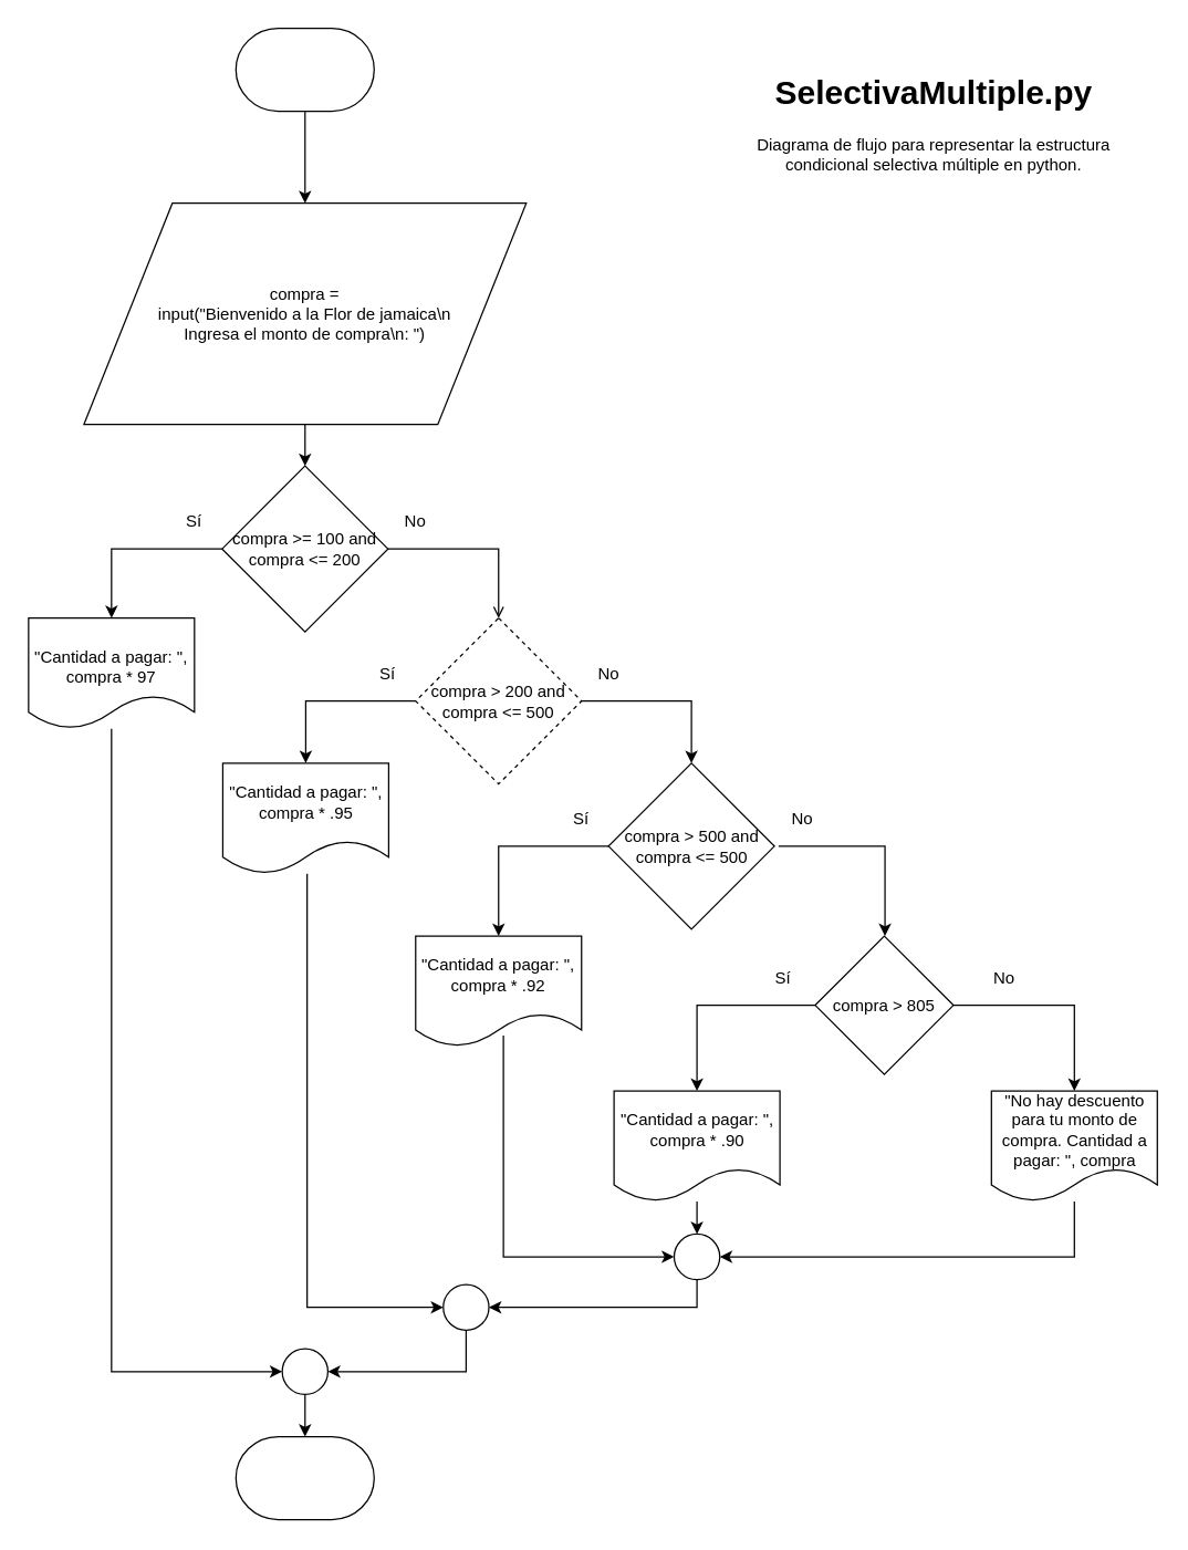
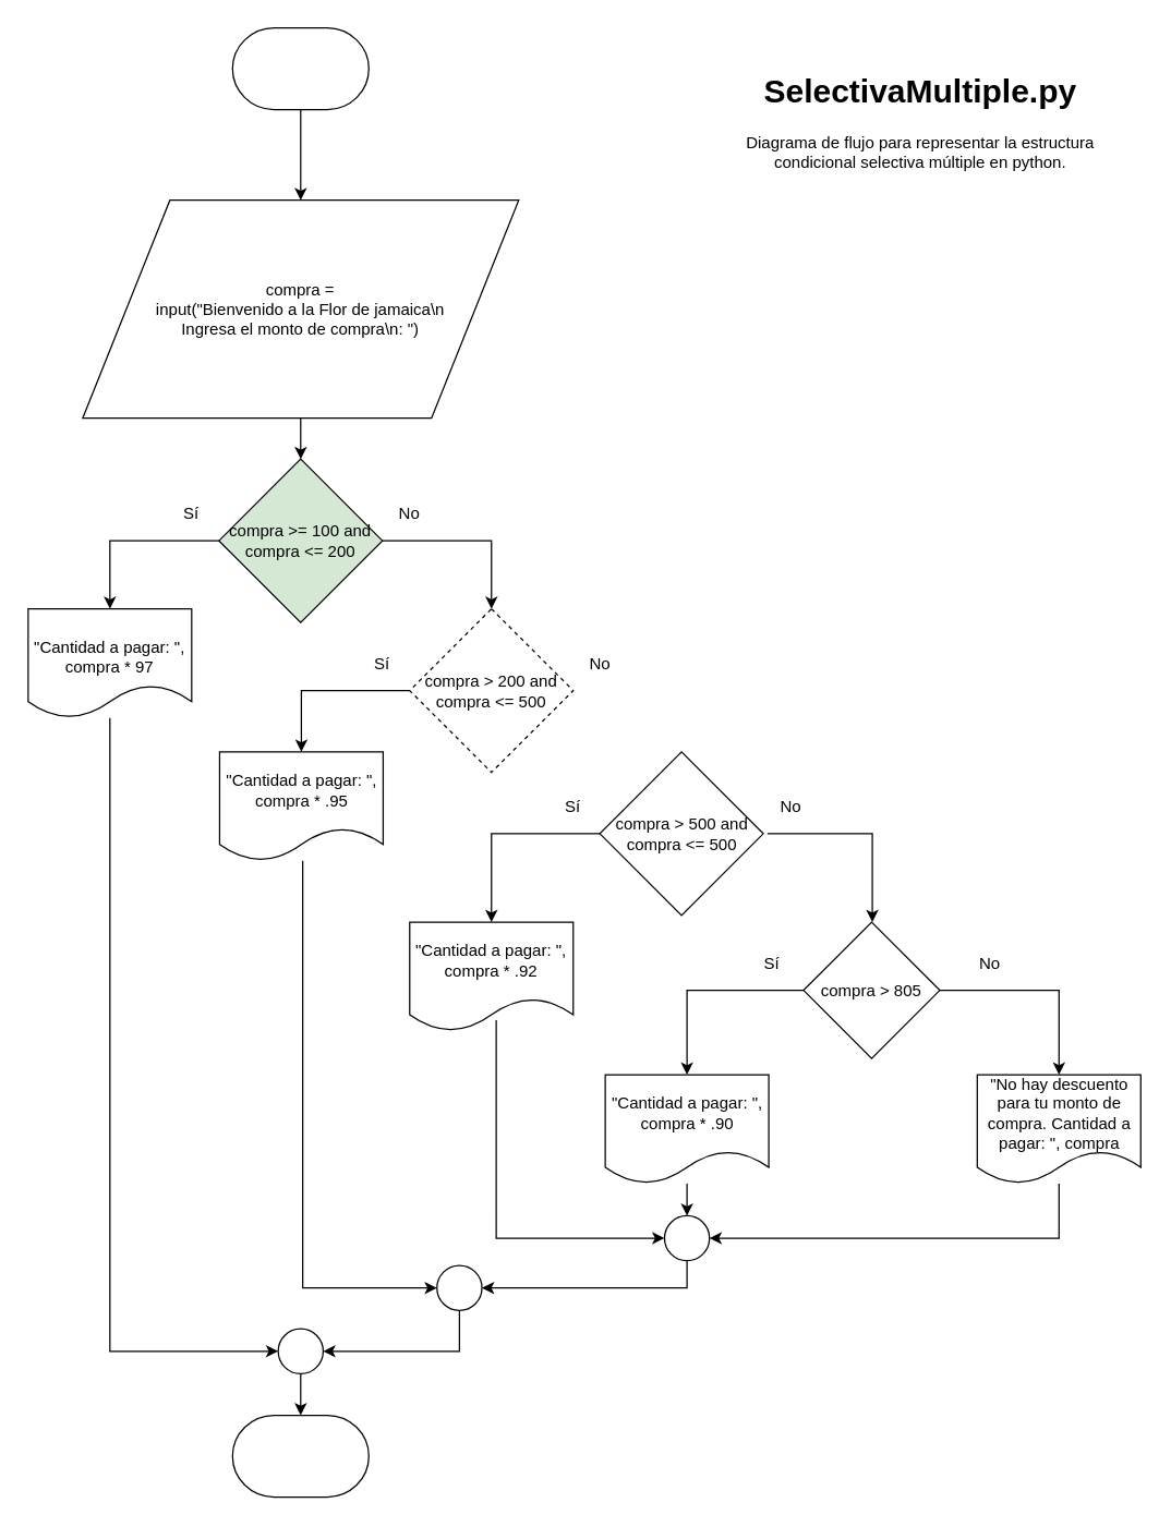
  <mxCell id="0" />
  <mxCell id="1" parent="0" />
  <mxCell id="2" value="&lt;h1&gt;SelectivaMultiple.py&lt;br&gt;&lt;/h1&gt;&lt;p&gt;Diagrama de flujo para representar la estructura condicional selectiva múltiple en python.&lt;br&gt;&lt;/p&gt;" style="text;html=1;strokeColor=none;fillColor=none;spacing=5;spacingTop=-20;whiteSpace=wrap;overflow=hidden;rounded=0;labelBackgroundColor=#ffffff;align=center;" parent="1" vertex="1"><mxGeometry x="539.5" y="47" width="270" height="120" as="geometry" /></mxCell>
  <mxCell id="3" value="" style="edgeStyle=orthogonalEdgeStyle;rounded=0;orthogonalLoop=1;jettySize=auto;html=1;" parent="1" source="4" target="10" edge="1"><mxGeometry relative="1" as="geometry" /></mxCell>
  <mxCell id="4" value="" style="strokeWidth=1;html=1;shape=mxgraph.flowchart.terminator;whiteSpace=wrap;" parent="1" vertex="1"><mxGeometry x="170" y="20" width="100" height="60" as="geometry" /></mxCell>
  <mxCell id="5" value="" style="strokeWidth=1;html=1;shape=mxgraph.flowchart.terminator;whiteSpace=wrap;" parent="1" vertex="1"><mxGeometry x="170" y="1038.5" width="100" height="60" as="geometry" /></mxCell>
  <mxCell id="6" value="" style="edgeStyle=orthogonalEdgeStyle;rounded=0;orthogonalLoop=1;jettySize=auto;html=1;endArrow=classic;endFill=1;entryX=0.5;entryY=0;entryDx=0;entryDy=0;" parent="1" source="8" target="14" edge="1"><mxGeometry relative="1" as="geometry"><mxPoint x="80" y="396.5" as="targetPoint" /></mxGeometry></mxCell>
- <mxCell id="7" value="" style="edgeStyle=orthogonalEdgeStyle;rounded=0;orthogonalLoop=1;jettySize=auto;html=1;endArrow=open;endFill=1;entryX=0.5;entryY=0;entryDx=0;entryDy=0;" parent="1" source="8" target="17" edge="1"><mxGeometry relative="1" as="geometry"><mxPoint x="360" y="396.5" as="targetPoint" /></mxGeometry></mxCell>
- <mxCell id="8" value="compra &amp;gt;= 100 and compra &amp;lt;= 200" style="rhombus;whiteSpace=wrap;html=1;" parent="1" vertex="1"><mxGeometry x="160" y="336.5" width="120" height="120" as="geometry" /></mxCell>
+ <mxCell id="7" value="" style="edgeStyle=orthogonalEdgeStyle;rounded=0;orthogonalLoop=1;jettySize=auto;html=1;endArrow=classic;endFill=1;entryX=0.5;entryY=0;entryDx=0;entryDy=0;" parent="1" source="8" target="17" edge="1"><mxGeometry relative="1" as="geometry"><mxPoint x="360" y="396.5" as="targetPoint" /></mxGeometry></mxCell>
+ <mxCell id="8" value="compra &amp;gt;= 100 and compra &amp;lt;= 200" style="rhombus;whiteSpace=wrap;html=1;fillColor=#d5e8d4;" parent="1" vertex="1"><mxGeometry x="160" y="336.5" width="120" height="120" as="geometry" /></mxCell>
  <mxCell id="9" value="" style="edgeStyle=orthogonalEdgeStyle;rounded=0;orthogonalLoop=1;jettySize=auto;html=1;" parent="1" source="10" target="8" edge="1"><mxGeometry relative="1" as="geometry" /></mxCell>
  <mxCell id="10" value="&lt;div&gt;compra = &lt;br&gt;&lt;/div&gt;&lt;div&gt;input(&quot;Bienvenido a la Flor de jamaica\n&lt;/div&gt;&lt;div&gt; Ingresa el monto de compra\n: &quot;)&lt;/div&gt;" style="shape=parallelogram;perimeter=parallelogramPerimeter;whiteSpace=wrap;html=1;" parent="1" vertex="1"><mxGeometry x="60" y="146.5" width="320" height="160" as="geometry" /></mxCell>
  <mxCell id="11" value="Sí" style="text;html=1;strokeColor=none;fillColor=none;align=center;verticalAlign=middle;whiteSpace=wrap;rounded=0;" parent="1" vertex="1"><mxGeometry x="120" y="366.5" width="40" height="20" as="geometry" /></mxCell>
  <mxCell id="12" value="No" style="text;html=1;strokeColor=none;fillColor=none;align=center;verticalAlign=middle;whiteSpace=wrap;rounded=0;" parent="1" vertex="1"><mxGeometry x="280" y="366.5" width="40" height="20" as="geometry" /></mxCell>
  <mxCell id="13" value="" style="edgeStyle=orthogonalEdgeStyle;rounded=0;orthogonalLoop=1;jettySize=auto;html=1;endArrow=classic;endFill=1;entryX=0;entryY=0.5;entryDx=0;entryDy=0;" parent="1" source="14" target="32" edge="1"><mxGeometry relative="1" as="geometry"><mxPoint x="80" y="606.5" as="targetPoint" /><Array as="points"><mxPoint x="80.5" y="991.5" /></Array></mxGeometry></mxCell>
  <mxCell id="14" value="&lt;div&gt;&lt;br&gt;&lt;/div&gt;&lt;div&gt;&quot;Cantidad a pagar: &quot;, compra * 97&lt;br&gt;&lt;/div&gt;" style="shape=document;whiteSpace=wrap;html=1;boundedLbl=1;fillColor=#ffffff;" parent="1" vertex="1"><mxGeometry x="20" y="446.5" width="120" height="80" as="geometry" /></mxCell>
  <mxCell id="15" value="" style="edgeStyle=orthogonalEdgeStyle;rounded=0;orthogonalLoop=1;jettySize=auto;html=1;endArrow=classic;endFill=1;entryX=0.5;entryY=0;entryDx=0;entryDy=0;" parent="1" source="17" target="19" edge="1"><mxGeometry relative="1" as="geometry"><mxPoint x="220" y="506.5" as="targetPoint" /></mxGeometry></mxCell>
- <mxCell id="16" value="" style="edgeStyle=orthogonalEdgeStyle;rounded=0;orthogonalLoop=1;jettySize=auto;html=1;endArrow=classic;endFill=1;entryX=0.5;entryY=0;entryDx=0;entryDy=0;" parent="1" source="17" target="22" edge="1"><mxGeometry relative="1" as="geometry"><mxPoint x="500" y="506.5" as="targetPoint" /></mxGeometry></mxCell>
  <mxCell id="17" value="compra &amp;gt; 200 and compra &amp;lt;= 500" style="rhombus;whiteSpace=wrap;html=1;dashed=1;" parent="1" vertex="1"><mxGeometry x="300" y="446.5" width="120" height="120" as="geometry" /></mxCell>
  <mxCell id="18" value="" style="edgeStyle=orthogonalEdgeStyle;rounded=0;orthogonalLoop=1;jettySize=auto;html=1;endArrow=classic;endFill=1;entryX=0;entryY=0.5;entryDx=0;entryDy=0;" parent="1" source="19" target="34" edge="1"><mxGeometry relative="1" as="geometry"><mxPoint x="220.5" y="711.5" as="targetPoint" /><Array as="points"><mxPoint x="221.5" y="945.5" /></Array></mxGeometry></mxCell>
  <mxCell id="19" value="&lt;div&gt;&quot;Cantidad a pagar: &quot;, compra * .95&lt;br&gt;&lt;/div&gt;" style="shape=document;whiteSpace=wrap;html=1;boundedLbl=1;fillColor=#ffffff;" parent="1" vertex="1"><mxGeometry x="160.5" y="551.5" width="120" height="80" as="geometry" /></mxCell>
  <mxCell id="20" value="" style="edgeStyle=orthogonalEdgeStyle;rounded=0;orthogonalLoop=1;jettySize=auto;html=1;endArrow=classic;endFill=1;entryX=0.5;entryY=0;entryDx=0;entryDy=0;" parent="1" source="22" target="24" edge="1"><mxGeometry relative="1" as="geometry"><mxPoint x="359.5" y="611.5" as="targetPoint" /></mxGeometry></mxCell>
  <mxCell id="21" value="" style="edgeStyle=orthogonalEdgeStyle;rounded=0;orthogonalLoop=1;jettySize=auto;html=1;endArrow=classic;endFill=1;entryX=0.5;entryY=0;entryDx=0;entryDy=0;" parent="1" edge="1"><mxGeometry relative="1" as="geometry"><mxPoint x="639.5" y="676.5" as="targetPoint" /><mxPoint x="562.5" y="611.5" as="sourcePoint" /><Array as="points"><mxPoint x="639.5" y="611.5" /></Array></mxGeometry></mxCell>
  <mxCell id="22" value="compra &amp;gt; 500 and compra &amp;lt;= 500" style="rhombus;whiteSpace=wrap;html=1;" parent="1" vertex="1"><mxGeometry x="439.5" y="551.5" width="120" height="120" as="geometry" /></mxCell>
  <mxCell id="23" value="" style="edgeStyle=orthogonalEdgeStyle;rounded=0;orthogonalLoop=1;jettySize=auto;html=1;endArrow=classic;endFill=1;exitX=0.529;exitY=0.9;exitDx=0;exitDy=0;exitPerimeter=0;" parent="1" source="24" target="30" edge="1"><mxGeometry relative="1" as="geometry"><mxPoint x="360" y="1033" as="targetPoint" /><Array as="points"><mxPoint x="363.5" y="908.5" /></Array><mxPoint x="363.5" y="953" as="sourcePoint" /></mxGeometry></mxCell>
  <mxCell id="24" value="&lt;div&gt;&quot;Cantidad a pagar: &quot;, compra * .92&lt;br&gt;&lt;/div&gt;" style="shape=document;whiteSpace=wrap;html=1;boundedLbl=1;fillColor=#ffffff;" parent="1" vertex="1"><mxGeometry x="300" y="676.5" width="120" height="80" as="geometry" /></mxCell>
  <mxCell id="25" value="Sí" style="text;html=1;strokeColor=none;fillColor=none;align=center;verticalAlign=middle;whiteSpace=wrap;rounded=0;" parent="1" vertex="1"><mxGeometry x="260" y="476.5" width="40" height="20" as="geometry" /></mxCell>
  <mxCell id="26" value="No" style="text;html=1;strokeColor=none;fillColor=none;align=center;verticalAlign=middle;whiteSpace=wrap;rounded=0;" parent="1" vertex="1"><mxGeometry x="420" y="476.5" width="40" height="20" as="geometry" /></mxCell>
  <mxCell id="27" value="Sí" style="text;html=1;strokeColor=none;fillColor=none;align=center;verticalAlign=middle;whiteSpace=wrap;rounded=0;" parent="1" vertex="1"><mxGeometry x="399.5" y="581.5" width="40" height="20" as="geometry" /></mxCell>
  <mxCell id="28" value="No" style="text;html=1;strokeColor=none;fillColor=none;align=center;verticalAlign=middle;whiteSpace=wrap;rounded=0;" parent="1" vertex="1"><mxGeometry x="559.5" y="581.5" width="40" height="20" as="geometry" /></mxCell>
  <mxCell id="29" value="" style="edgeStyle=orthogonalEdgeStyle;rounded=0;orthogonalLoop=1;jettySize=auto;html=1;endArrow=classic;endFill=1;entryX=1;entryY=0.5;entryDx=0;entryDy=0;" parent="1" source="30" target="34" edge="1"><mxGeometry relative="1" as="geometry"><mxPoint x="503.5" y="1005" as="targetPoint" /><Array as="points"><mxPoint x="504" y="945.5" /></Array></mxGeometry></mxCell>
  <mxCell id="30" value="" style="ellipse;whiteSpace=wrap;html=1;aspect=fixed;fillColor=#ffffff;" parent="1" vertex="1"><mxGeometry x="487" y="892" width="33" height="33" as="geometry" /></mxCell>
  <mxCell id="31" value="" style="edgeStyle=orthogonalEdgeStyle;rounded=0;orthogonalLoop=1;jettySize=auto;html=1;endArrow=classic;endFill=1;" parent="1" source="32" target="5" edge="1"><mxGeometry relative="1" as="geometry" /></mxCell>
  <mxCell id="32" value="" style="ellipse;whiteSpace=wrap;html=1;aspect=fixed;fillColor=#ffffff;" parent="1" vertex="1"><mxGeometry x="203.5" y="975" width="33" height="33" as="geometry" /></mxCell>
  <mxCell id="33" value="" style="edgeStyle=orthogonalEdgeStyle;rounded=0;orthogonalLoop=1;jettySize=auto;html=1;endArrow=classic;endFill=1;entryX=1;entryY=0.5;entryDx=0;entryDy=0;" parent="1" source="34" target="32" edge="1"><mxGeometry relative="1" as="geometry"><mxPoint x="320" y="1051.5" as="targetPoint" /><Array as="points"><mxPoint x="337" y="991.5" /></Array></mxGeometry></mxCell>
  <mxCell id="34" value="" style="ellipse;whiteSpace=wrap;html=1;aspect=fixed;fillColor=#ffffff;" parent="1" vertex="1"><mxGeometry x="320" y="928.5" width="33" height="33" as="geometry" /></mxCell>
  <mxCell id="35" value="" style="edgeStyle=orthogonalEdgeStyle;rounded=0;orthogonalLoop=1;jettySize=auto;html=1;entryX=0.5;entryY=0;entryDx=0;entryDy=0;" edge="1" parent="1" source="37" target="39"><mxGeometry relative="1" as="geometry"><mxPoint x="505" y="726.5" as="targetPoint" /></mxGeometry></mxCell>
  <mxCell id="36" value="" style="edgeStyle=orthogonalEdgeStyle;rounded=0;orthogonalLoop=1;jettySize=auto;html=1;" edge="1" parent="1" source="37" target="43"><mxGeometry relative="1" as="geometry"><mxPoint x="765" y="726.5" as="targetPoint" /></mxGeometry></mxCell>
  <mxCell id="37" value="compra &amp;gt; 805" style="strokeWidth=1;html=1;shape=mxgraph.flowchart.decision;whiteSpace=wrap;" vertex="1" parent="1"><mxGeometry x="589" y="676.5" width="100" height="100" as="geometry" /></mxCell>
  <mxCell id="38" value="" style="edgeStyle=orthogonalEdgeStyle;rounded=0;orthogonalLoop=1;jettySize=auto;html=1;entryX=0.5;entryY=0;entryDx=0;entryDy=0;" edge="1" parent="1" source="39" target="30"><mxGeometry relative="1" as="geometry"><mxPoint x="499.5" y="948.5" as="targetPoint" /></mxGeometry></mxCell>
  <mxCell id="39" value="&lt;div&gt;&quot;Cantidad a pagar: &quot;, compra * .90&lt;br&gt;&lt;/div&gt;" style="shape=document;whiteSpace=wrap;html=1;boundedLbl=1;fillColor=#ffffff;" vertex="1" parent="1"><mxGeometry x="443.5" y="788.5" width="120" height="80" as="geometry" /></mxCell>
  <mxCell id="40" value="Sí" style="text;html=1;strokeColor=none;fillColor=none;align=center;verticalAlign=middle;whiteSpace=wrap;rounded=0;" vertex="1" parent="1"><mxGeometry x="545.5" y="696.5" width="40" height="20" as="geometry" /></mxCell>
  <mxCell id="41" value="No" style="text;html=1;strokeColor=none;fillColor=none;align=center;verticalAlign=middle;whiteSpace=wrap;rounded=0;" vertex="1" parent="1"><mxGeometry x="705.5" y="696.5" width="40" height="20" as="geometry" /></mxCell>
  <mxCell id="42" value="" style="edgeStyle=orthogonalEdgeStyle;rounded=0;orthogonalLoop=1;jettySize=auto;html=1;entryX=1;entryY=0.5;entryDx=0;entryDy=0;" edge="1" parent="1" source="43" target="30"><mxGeometry relative="1" as="geometry"><mxPoint x="772.5" y="948.5" as="targetPoint" /><Array as="points"><mxPoint x="776.5" y="908.5" /></Array></mxGeometry></mxCell>
  <mxCell id="43" value="&lt;div&gt;&quot;No hay descuento para tu monto de compra. Cantidad a pagar: &quot;, compra&lt;br&gt;&lt;/div&gt;" style="shape=document;whiteSpace=wrap;html=1;boundedLbl=1;fillColor=#ffffff;" vertex="1" parent="1"><mxGeometry x="716.5" y="788.5" width="120" height="80" as="geometry" /></mxCell>
